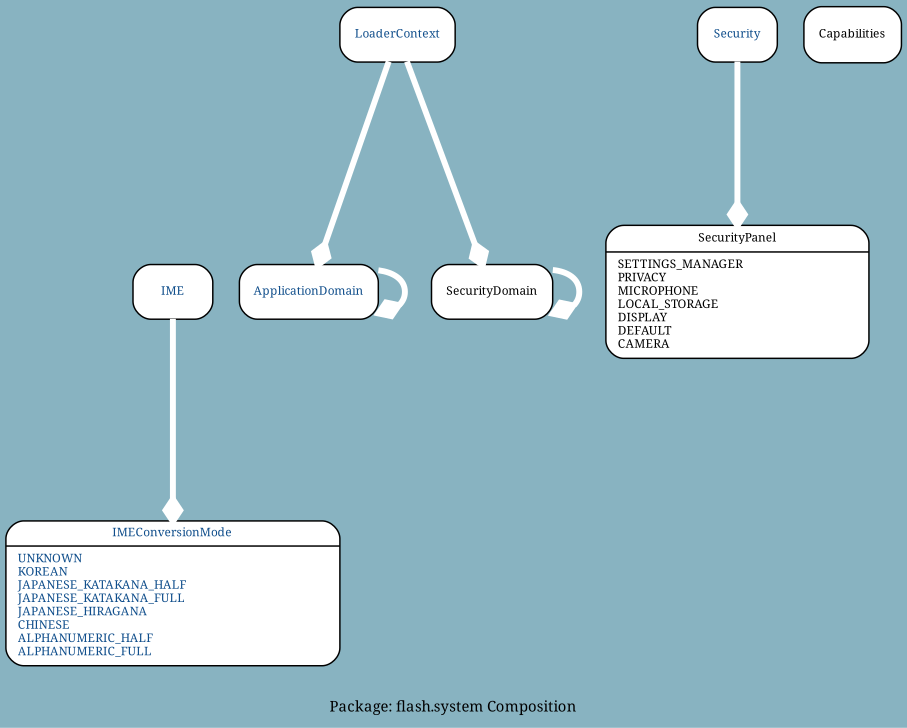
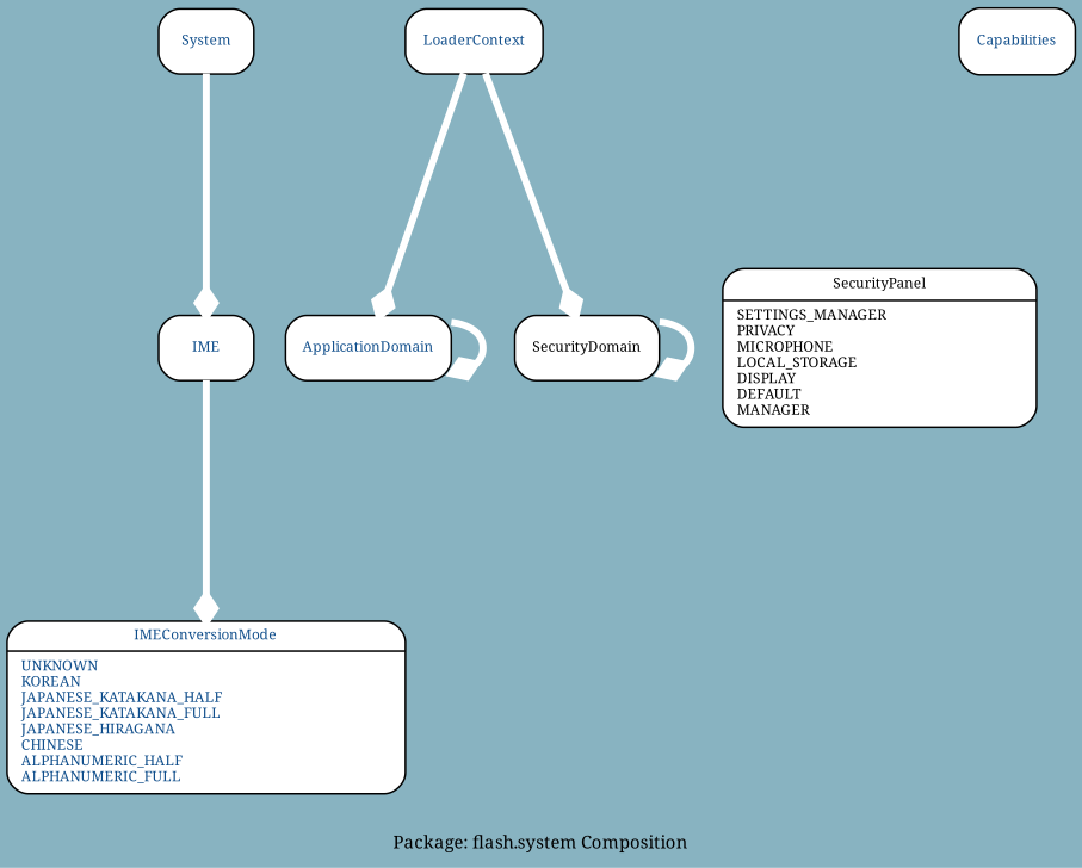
  digraph {
    bgcolor="#88B3C1"
    fontcolor=black
    fontname="Noto Serif"
    fontsize=10
    label="Package: flash.system Composition"
    rankdir=TB
    node [color=black fillcolor=white fontcolor="#104E8B" fontname="Noto Serif" fontsize=8 shape=record style="rounded,filled"]
    edge [arrowhead=diamond arrowsize=1.25 color=white fontcolor=black fontname="Noto Serif" fontsize=8 minlen=3 style="setlinewidth(4)"]
    n1 [height=1.22 label="{IMEConversionMode|UNKNOWN\lKOREAN\lJAPANESE_KATAKANA_HALF\lJAPANESE_KATAKANA_FULL\lJAPANESE_HIRAGANA\lCHINESE\lALPHANUMERIC_HALF\lALPHANUMERIC_FULL\l}" width=3.14]
    n2 [height=0.50 label="{ApplicationDomain}" portPos=ApplicationDomain width=1.31]
    n3 [fontcolor=black height=0.50 label="{SecurityDomain}" portPos=SecurityDomain width=1.14]
-   n4 [height=0.50 label="{Security}" portPos=Security width=0.75]
-   n5 [fontcolor=black height=1.08 label="{SecurityPanel|SETTINGS_MANAGER\lPRIVACY\lMICROPHONE\lLOCAL_STORAGE\lDISPLAY\lDEFAULT\lCAMERA\l}" width=2.47]
+   n5 [fontcolor=black height=1.08 label="{SecurityPanel|SETTINGS_MANAGER\lPRIVACY\lMICROPHONE\lLOCAL_STORAGE\lDISPLAY\lDEFAULT\lMANAGER\l}" width=2.47]
    n6 [height=0.50 label="{IME}" portPos=IME width=0.75]
-   n8 [fontcolor=black height=0.50 label="{Capabilities}" portPos=Capabilities width=0.92]
+   n7 [height=0.50 label="{System}" portPos=System width=0.75]
+   n8 [height=0.50 label="{Capabilities}" portPos=Capabilities width=0.92]
    n9 [height=0.50 label="{LoaderContext}" portPos=LoaderContext width=1.08]
    n2 -> n2
    n3 -> n3
-   n4 -> n5
    n6 -> n1
+   n7 -> n6
    n9 -> n2
    n9 -> n3
  }
